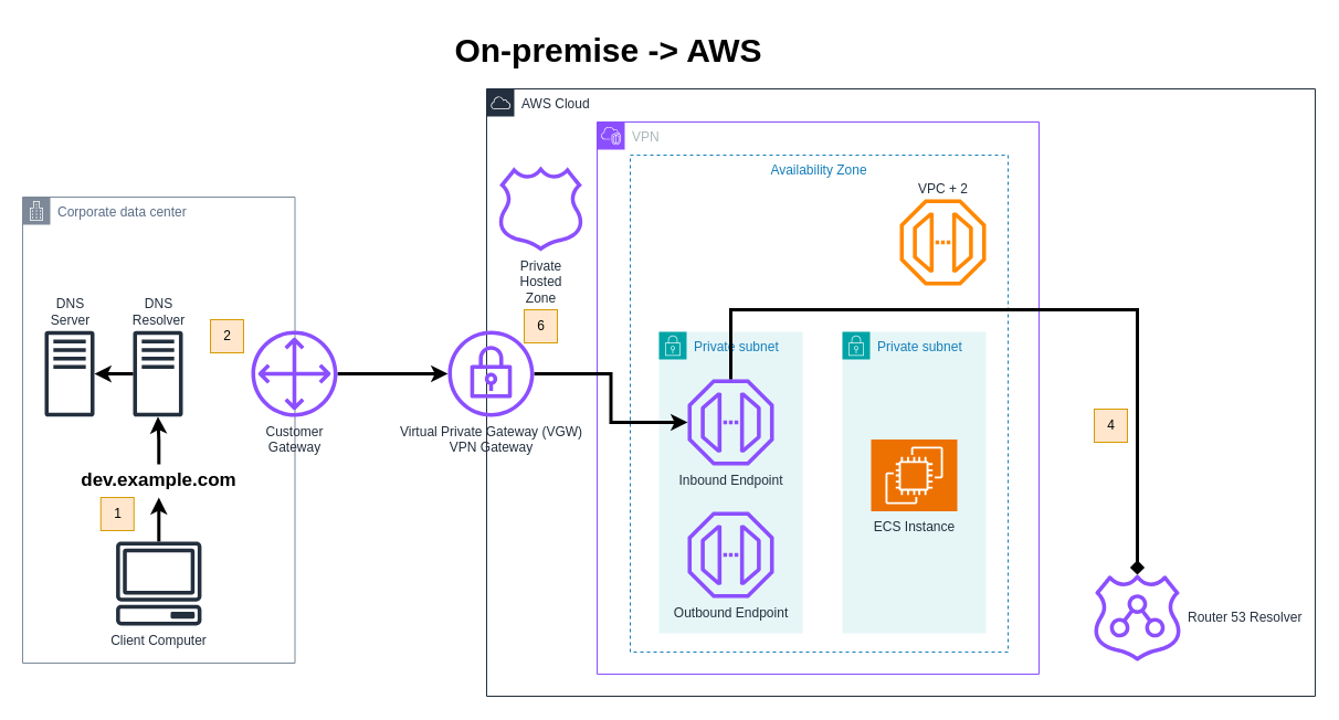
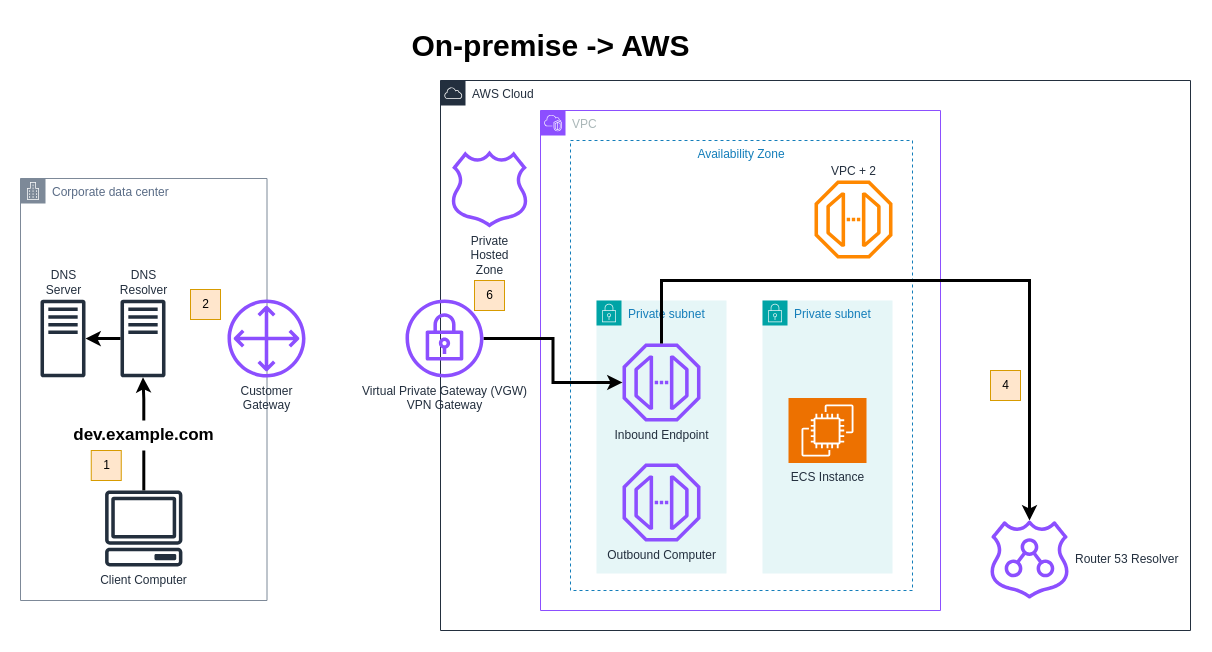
  <mxCell id="0" />
  <mxCell id="1" parent="0" />
  <mxCell id="2" value="Corporate data center" style="points=[[0,0],[0.25,0],[0.5,0],[0.75,0],[1,0],[1,0.25],[1,0.5],[1,0.75],[1,1],[0.75,1],[0.5,1],[0.25,1],[0,1],[0,0.75],[0,0.5],[0,0.25]];outlineConnect=0;gradientColor=none;html=1;whiteSpace=wrap;fontSize=12;fontStyle=0;container=1;pointerEvents=0;collapsible=0;recursiveResize=0;shape=mxgraph.aws4.group;grIcon=mxgraph.aws4.group_corporate_data_center;strokeColor=#7D8998;fillColor=none;verticalAlign=top;align=left;spacingLeft=30;fontColor=#5A6C86;dashed=0;" vertex="1" parent="1"><mxGeometry x="20" y="178" width="246.5" height="422" as="geometry" /></mxCell>
  <mxCell id="3" value="DNS&lt;div&gt;Resolver&lt;/div&gt;" style="sketch=0;outlineConnect=0;fontColor=#232F3E;gradientColor=none;fillColor=#232F3D;strokeColor=none;dashed=0;verticalLabelPosition=top;verticalAlign=bottom;align=center;html=1;fontSize=12;fontStyle=0;aspect=fixed;pointerEvents=1;shape=mxgraph.aws4.traditional_server;labelPosition=center;" vertex="1" parent="2"><mxGeometry x="100" y="121" width="45" height="78" as="geometry" /></mxCell>
  <mxCell id="4" value="DNS&lt;div&gt;Server&lt;/div&gt;" style="sketch=0;outlineConnect=0;fontColor=#232F3E;gradientColor=none;fillColor=#232F3D;strokeColor=none;dashed=0;verticalLabelPosition=top;verticalAlign=bottom;align=center;html=1;fontSize=12;fontStyle=0;aspect=fixed;pointerEvents=1;shape=mxgraph.aws4.traditional_server;labelPosition=center;" vertex="1" parent="2"><mxGeometry x="20" y="121" width="45" height="78" as="geometry" /></mxCell>
- <mxCell id="5" style="edgeStyle=orthogonalEdgeStyle;rounded=0;orthogonalLoop=1;jettySize=auto;html=1;strokeWidth=3;" edge="1" parent="2" source="6" target="8"><mxGeometry relative="1" as="geometry" /></mxCell>
+ <mxCell id="5" style="edgeStyle=orthogonalEdgeStyle;rounded=0;orthogonalLoop=1;jettySize=auto;html=1;strokeWidth=3;endArrow=none;" edge="1" parent="2" source="6" target="8"><mxGeometry relative="1" as="geometry" /></mxCell>
  <mxCell id="6" value="Client Computer" style="sketch=0;outlineConnect=0;fontColor=#232F3E;gradientColor=none;fillColor=#232F3D;strokeColor=none;dashed=0;verticalLabelPosition=bottom;verticalAlign=top;align=center;html=1;fontSize=12;fontStyle=0;aspect=fixed;pointerEvents=1;shape=mxgraph.aws4.client;" vertex="1" parent="2"><mxGeometry x="84.25" y="312" width="78" height="76" as="geometry" /></mxCell>
  <mxCell id="7" style="edgeStyle=orthogonalEdgeStyle;rounded=0;orthogonalLoop=1;jettySize=auto;html=1;strokeWidth=3;" edge="1" parent="2" source="8" target="3"><mxGeometry relative="1" as="geometry" /></mxCell>
  <mxCell id="8" value="dev.example.com" style="text;html=1;align=center;verticalAlign=middle;resizable=0;points=[];autosize=1;strokeColor=none;fillColor=none;fontSize=17;fontStyle=1" vertex="1" parent="2"><mxGeometry x="43.25" y="242" width="160" height="30" as="geometry" /></mxCell>
  <mxCell id="9" value="1" style="text;html=1;align=center;verticalAlign=middle;resizable=0;points=[];autosize=1;strokeColor=#d79b00;fillColor=#ffe6cc;" vertex="1" parent="2"><mxGeometry x="70.75" y="272" width="30" height="30" as="geometry" /></mxCell>
  <mxCell id="10" value="2" style="text;html=1;align=center;verticalAlign=middle;resizable=0;points=[];autosize=1;strokeColor=#d79b00;fillColor=#ffe6cc;" vertex="1" parent="2"><mxGeometry x="170" y="111" width="30" height="30" as="geometry" /></mxCell>
- <mxCell id="11" style="edgeStyle=orthogonalEdgeStyle;rounded=0;orthogonalLoop=1;jettySize=auto;html=1;strokeWidth=3;" edge="1" parent="1" source="12" target="24"><mxGeometry relative="1" as="geometry" /></mxCell>
  <mxCell id="12" value="Customer&lt;div&gt;Gateway&lt;/div&gt;" style="sketch=0;outlineConnect=0;fontColor=#232F3E;gradientColor=none;fillColor=#8C4FFF;strokeColor=none;dashed=0;verticalLabelPosition=bottom;verticalAlign=top;align=center;html=1;fontSize=12;fontStyle=0;aspect=fixed;pointerEvents=1;shape=mxgraph.aws4.customer_gateway;" vertex="1" parent="1"><mxGeometry x="227" y="299" width="78" height="78" as="geometry" /></mxCell>
  <mxCell id="13" value="AWS Cloud" style="points=[[0,0],[0.25,0],[0.5,0],[0.75,0],[1,0],[1,0.25],[1,0.5],[1,0.75],[1,1],[0.75,1],[0.5,1],[0.25,1],[0,1],[0,0.75],[0,0.5],[0,0.25]];outlineConnect=0;gradientColor=none;html=1;whiteSpace=wrap;fontSize=12;fontStyle=0;container=1;pointerEvents=0;collapsible=0;recursiveResize=0;shape=mxgraph.aws4.group;grIcon=mxgraph.aws4.group_aws_cloud;strokeColor=#232F3E;fillColor=none;verticalAlign=top;align=left;spacingLeft=30;fontColor=#232F3E;dashed=0;strokeWidth=1;" vertex="1" parent="1"><mxGeometry x="440" y="80" width="750" height="550" as="geometry" /></mxCell>
- <mxCell id="14" value="VPN" style="points=[[0,0],[0.25,0],[0.5,0],[0.75,0],[1,0],[1,0.25],[1,0.5],[1,0.75],[1,1],[0.75,1],[0.5,1],[0.25,1],[0,1],[0,0.75],[0,0.5],[0,0.25]];outlineConnect=0;gradientColor=none;html=1;whiteSpace=wrap;fontSize=12;fontStyle=0;container=1;pointerEvents=0;collapsible=0;recursiveResize=0;shape=mxgraph.aws4.group;grIcon=mxgraph.aws4.group_vpc2;strokeColor=#8C4FFF;fillColor=none;verticalAlign=top;align=left;spacingLeft=30;fontColor=#AAB7B8;dashed=0;" vertex="1" parent="13"><mxGeometry x="100" y="30" width="400" height="500" as="geometry" /></mxCell>
+ <mxCell id="14" value="VPC" style="points=[[0,0],[0.25,0],[0.5,0],[0.75,0],[1,0],[1,0.25],[1,0.5],[1,0.75],[1,1],[0.75,1],[0.5,1],[0.25,1],[0,1],[0,0.75],[0,0.5],[0,0.25]];outlineConnect=0;gradientColor=none;html=1;whiteSpace=wrap;fontSize=12;fontStyle=0;container=1;pointerEvents=0;collapsible=0;recursiveResize=0;shape=mxgraph.aws4.group;grIcon=mxgraph.aws4.group_vpc2;strokeColor=#8C4FFF;fillColor=none;verticalAlign=top;align=left;spacingLeft=30;fontColor=#AAB7B8;dashed=0;" vertex="1" parent="13"><mxGeometry x="100" y="30" width="400" height="500" as="geometry" /></mxCell>
  <mxCell id="15" value="Availability Zone" style="fillColor=none;strokeColor=#147EBA;dashed=1;verticalAlign=top;fontStyle=0;fontColor=#147EBA;whiteSpace=wrap;html=1;" vertex="1" parent="14"><mxGeometry x="30" y="30" width="342" height="450" as="geometry" /></mxCell>
  <mxCell id="16" value="Private subnet" style="points=[[0,0],[0.25,0],[0.5,0],[0.75,0],[1,0],[1,0.25],[1,0.5],[1,0.75],[1,1],[0.75,1],[0.5,1],[0.25,1],[0,1],[0,0.75],[0,0.5],[0,0.25]];outlineConnect=0;gradientColor=none;html=1;whiteSpace=wrap;fontSize=12;fontStyle=0;container=1;pointerEvents=0;collapsible=0;recursiveResize=0;shape=mxgraph.aws4.group;grIcon=mxgraph.aws4.group_security_group;grStroke=0;strokeColor=#00A4A6;fillColor=#E6F6F7;verticalAlign=top;align=left;spacingLeft=30;fontColor=#147EBA;dashed=0;" vertex="1" parent="14"><mxGeometry x="56" y="190" width="130" height="273" as="geometry" /></mxCell>
  <mxCell id="17" value="Inbound Endpoint" style="sketch=0;outlineConnect=0;fontColor=#232F3E;gradientColor=none;fillColor=#8C4FFF;strokeColor=none;dashed=0;verticalLabelPosition=bottom;verticalAlign=top;align=center;html=1;fontSize=12;fontStyle=0;aspect=fixed;pointerEvents=1;shape=mxgraph.aws4.endpoint;" vertex="1" parent="16"><mxGeometry x="26" y="43" width="78" height="78" as="geometry" /></mxCell>
- <mxCell id="18" value="Outbound Endpoint" style="sketch=0;outlineConnect=0;fontColor=#232F3E;gradientColor=none;fillColor=#8C4FFF;strokeColor=none;dashed=0;verticalLabelPosition=bottom;verticalAlign=top;align=center;html=1;fontSize=12;fontStyle=0;aspect=fixed;pointerEvents=1;shape=mxgraph.aws4.endpoint;" vertex="1" parent="16"><mxGeometry x="26" y="163" width="78" height="78" as="geometry" /></mxCell>
+ <mxCell id="18" value="Outbound Computer" style="sketch=0;outlineConnect=0;fontColor=#232F3E;gradientColor=none;fillColor=#8C4FFF;strokeColor=none;dashed=0;verticalLabelPosition=bottom;verticalAlign=top;align=center;html=1;fontSize=12;fontStyle=0;aspect=fixed;pointerEvents=1;shape=mxgraph.aws4.endpoint;" vertex="1" parent="16"><mxGeometry x="26" y="163" width="78" height="78" as="geometry" /></mxCell>
  <mxCell id="19" value="Private subnet" style="points=[[0,0],[0.25,0],[0.5,0],[0.75,0],[1,0],[1,0.25],[1,0.5],[1,0.75],[1,1],[0.75,1],[0.5,1],[0.25,1],[0,1],[0,0.75],[0,0.5],[0,0.25]];outlineConnect=0;gradientColor=none;html=1;whiteSpace=wrap;fontSize=12;fontStyle=0;container=1;pointerEvents=0;collapsible=0;recursiveResize=0;shape=mxgraph.aws4.group;grIcon=mxgraph.aws4.group_security_group;grStroke=0;strokeColor=#00A4A6;fillColor=#E6F6F7;verticalAlign=top;align=left;spacingLeft=30;fontColor=#147EBA;dashed=0;" vertex="1" parent="14"><mxGeometry x="222" y="190" width="130" height="273" as="geometry" /></mxCell>
  <mxCell id="20" value="ECS Instance" style="sketch=0;points=[[0,0,0],[0.25,0,0],[0.5,0,0],[0.75,0,0],[1,0,0],[0,1,0],[0.25,1,0],[0.5,1,0],[0.75,1,0],[1,1,0],[0,0.25,0],[0,0.5,0],[0,0.75,0],[1,0.25,0],[1,0.5,0],[1,0.75,0]];outlineConnect=0;fontColor=#232F3E;fillColor=#ED7100;strokeColor=#ffffff;dashed=0;verticalLabelPosition=bottom;verticalAlign=top;align=center;html=1;fontSize=12;fontStyle=0;aspect=fixed;shape=mxgraph.aws4.resourceIcon;resIcon=mxgraph.aws4.ec2;" vertex="1" parent="19"><mxGeometry x="26" y="97.5" width="78" height="65" as="geometry" /></mxCell>
  <mxCell id="21" value="VPC + 2" style="sketch=0;outlineConnect=0;fontColor=#232F3E;gradientColor=none;fillColor=#FF8800;strokeColor=none;dashed=0;verticalLabelPosition=top;verticalAlign=bottom;align=center;html=1;fontSize=12;fontStyle=0;aspect=fixed;pointerEvents=1;shape=mxgraph.aws4.endpoint;labelPosition=center;" vertex="1" parent="14"><mxGeometry x="274" y="70" width="78" height="78" as="geometry" /></mxCell>
  <mxCell id="22" value="Router 53 Resolver" style="sketch=0;outlineConnect=0;fontColor=#232F3E;gradientColor=none;fillColor=#8C4FFF;strokeColor=none;dashed=0;verticalLabelPosition=middle;verticalAlign=middle;align=left;html=1;fontSize=12;fontStyle=0;aspect=fixed;pointerEvents=1;shape=mxgraph.aws4.route_53_resolver;labelPosition=right;spacingLeft=5;" vertex="1" parent="13"><mxGeometry x="550" y="440" width="78" height="78" as="geometry" /></mxCell>
  <mxCell id="23" style="edgeStyle=orthogonalEdgeStyle;rounded=0;orthogonalLoop=1;jettySize=auto;html=1;strokeWidth=3;" edge="1" parent="13" source="24" target="17"><mxGeometry relative="1" as="geometry" /></mxCell>
  <mxCell id="24" value="Virtual Private Gateway (VGW)&lt;div&gt;VPN Gateway&lt;/div&gt;" style="sketch=0;outlineConnect=0;fontColor=#232F3E;gradientColor=none;fillColor=#8C4FFF;strokeColor=none;dashed=0;verticalLabelPosition=bottom;verticalAlign=top;align=center;html=1;fontSize=12;fontStyle=0;aspect=fixed;pointerEvents=1;shape=mxgraph.aws4.vpn_gateway;" vertex="1" parent="13"><mxGeometry x="-35" y="219" width="78" height="78" as="geometry" /></mxCell>
  <mxCell id="25" value="Private&lt;div&gt;Hosted&lt;/div&gt;&lt;div&gt;Zone&lt;/div&gt;" style="sketch=0;outlineConnect=0;fontColor=#232F3E;gradientColor=none;fillColor=#8C4FFF;strokeColor=none;dashed=0;verticalLabelPosition=bottom;verticalAlign=top;align=center;html=1;fontSize=12;fontStyle=0;aspect=fixed;pointerEvents=1;shape=mxgraph.aws4.hosted_zone;" vertex="1" parent="13"><mxGeometry x="10" y="70" width="78" height="77" as="geometry" /></mxCell>
- <mxCell id="26" style="edgeStyle=orthogonalEdgeStyle;rounded=0;orthogonalLoop=1;jettySize=auto;html=1;strokeWidth=3;endArrow=diamond;" edge="1" parent="13" source="17" target="22"><mxGeometry relative="1" as="geometry"><Array as="points"><mxPoint x="221" y="200" /><mxPoint x="589" y="200" /></Array></mxGeometry></mxCell>
+ <mxCell id="26" style="edgeStyle=orthogonalEdgeStyle;rounded=0;orthogonalLoop=1;jettySize=auto;html=1;strokeWidth=3;" edge="1" parent="13" source="17" target="22"><mxGeometry relative="1" as="geometry"><Array as="points"><mxPoint x="221" y="200" /><mxPoint x="589" y="200" /></Array></mxGeometry></mxCell>
  <mxCell id="27" value="6" style="text;html=1;align=center;verticalAlign=middle;resizable=0;points=[];autosize=1;strokeColor=#d79b00;fillColor=#ffe6cc;" vertex="1" parent="13"><mxGeometry x="34" y="200" width="30" height="30" as="geometry" /></mxCell>
  <mxCell id="28" value="4" style="text;html=1;align=center;verticalAlign=middle;resizable=0;points=[];autosize=1;strokeColor=#d79b00;fillColor=#ffe6cc;" vertex="1" parent="13"><mxGeometry x="550" y="290" width="30" height="30" as="geometry" /></mxCell>
  <mxCell id="29" value="On-premise -&amp;gt; AWS" style="text;html=1;align=center;verticalAlign=middle;resizable=0;points=[];autosize=1;strokeColor=none;fillColor=none;fontSize=30;fontStyle=1" vertex="1" parent="1"><mxGeometry x="405" y="20" width="290" height="50" as="geometry" /></mxCell>
  <mxCell id="30" style="edgeStyle=orthogonalEdgeStyle;rounded=0;orthogonalLoop=1;jettySize=auto;html=1;strokeWidth=3;" edge="1" parent="1" source="3" target="4"><mxGeometry relative="1" as="geometry" /></mxCell>
